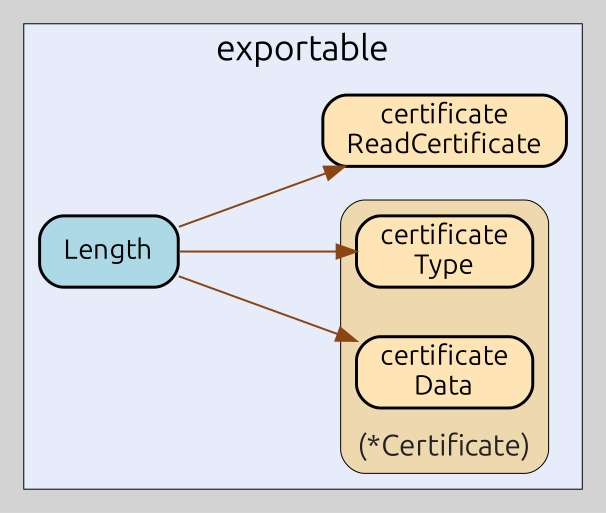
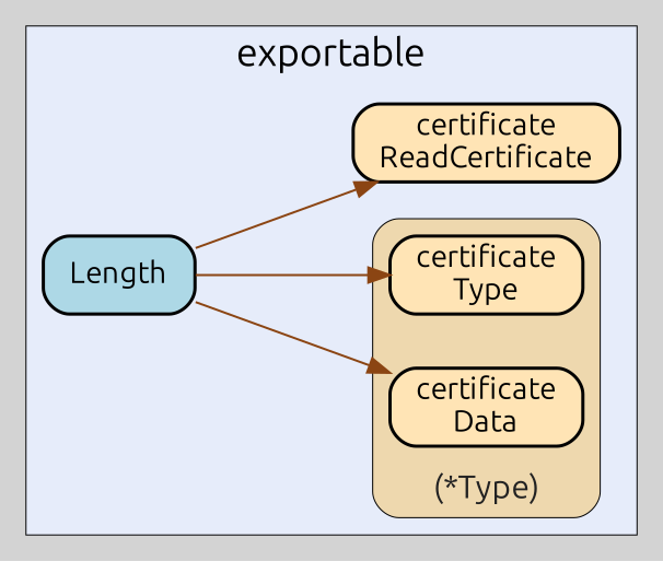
  digraph {
    bgcolor=lightgray
    fontname=Ubuntu
    fontsize=14
    labeljust=l
    nodesep=0.35
    penwidth=0.5
    rankdir=LR
    style=solid
    node [fillcolor=moccasin fontname=Ubuntu margin="0.16,0.0" penwidth=1.5 shape=box style="filled,rounded"]
    edge [color=saddlebrown fontname=Ubuntu minlen=2]
    n1 [label="certificate\nData"]
    n2 [label="certificate\nType"]
    n3 [fillcolor=lightblue label=Length]
    n4 [label="certificate\nReadCertificate"]
    subgraph cluster_1 {
      bgcolor="#e6ecfa"
      fontsize=18
      label=exportable
      labeljust=c
      labelloc=t
      n3
      n4
      subgraph cluster_2 {
        bgcolor="#e6ecfa"
        fillcolor=wheat2
        fontcolor="#222222"
        fontsize=15
-       label="(*Certificate)"
+       label="(*Type)"
        labeljust=c
        labelloc=b
        style="rounded,filled"
        n1
        n2
      }
    }
    n3 -> n1
    n3 -> n2
    n3 -> n4
  }
